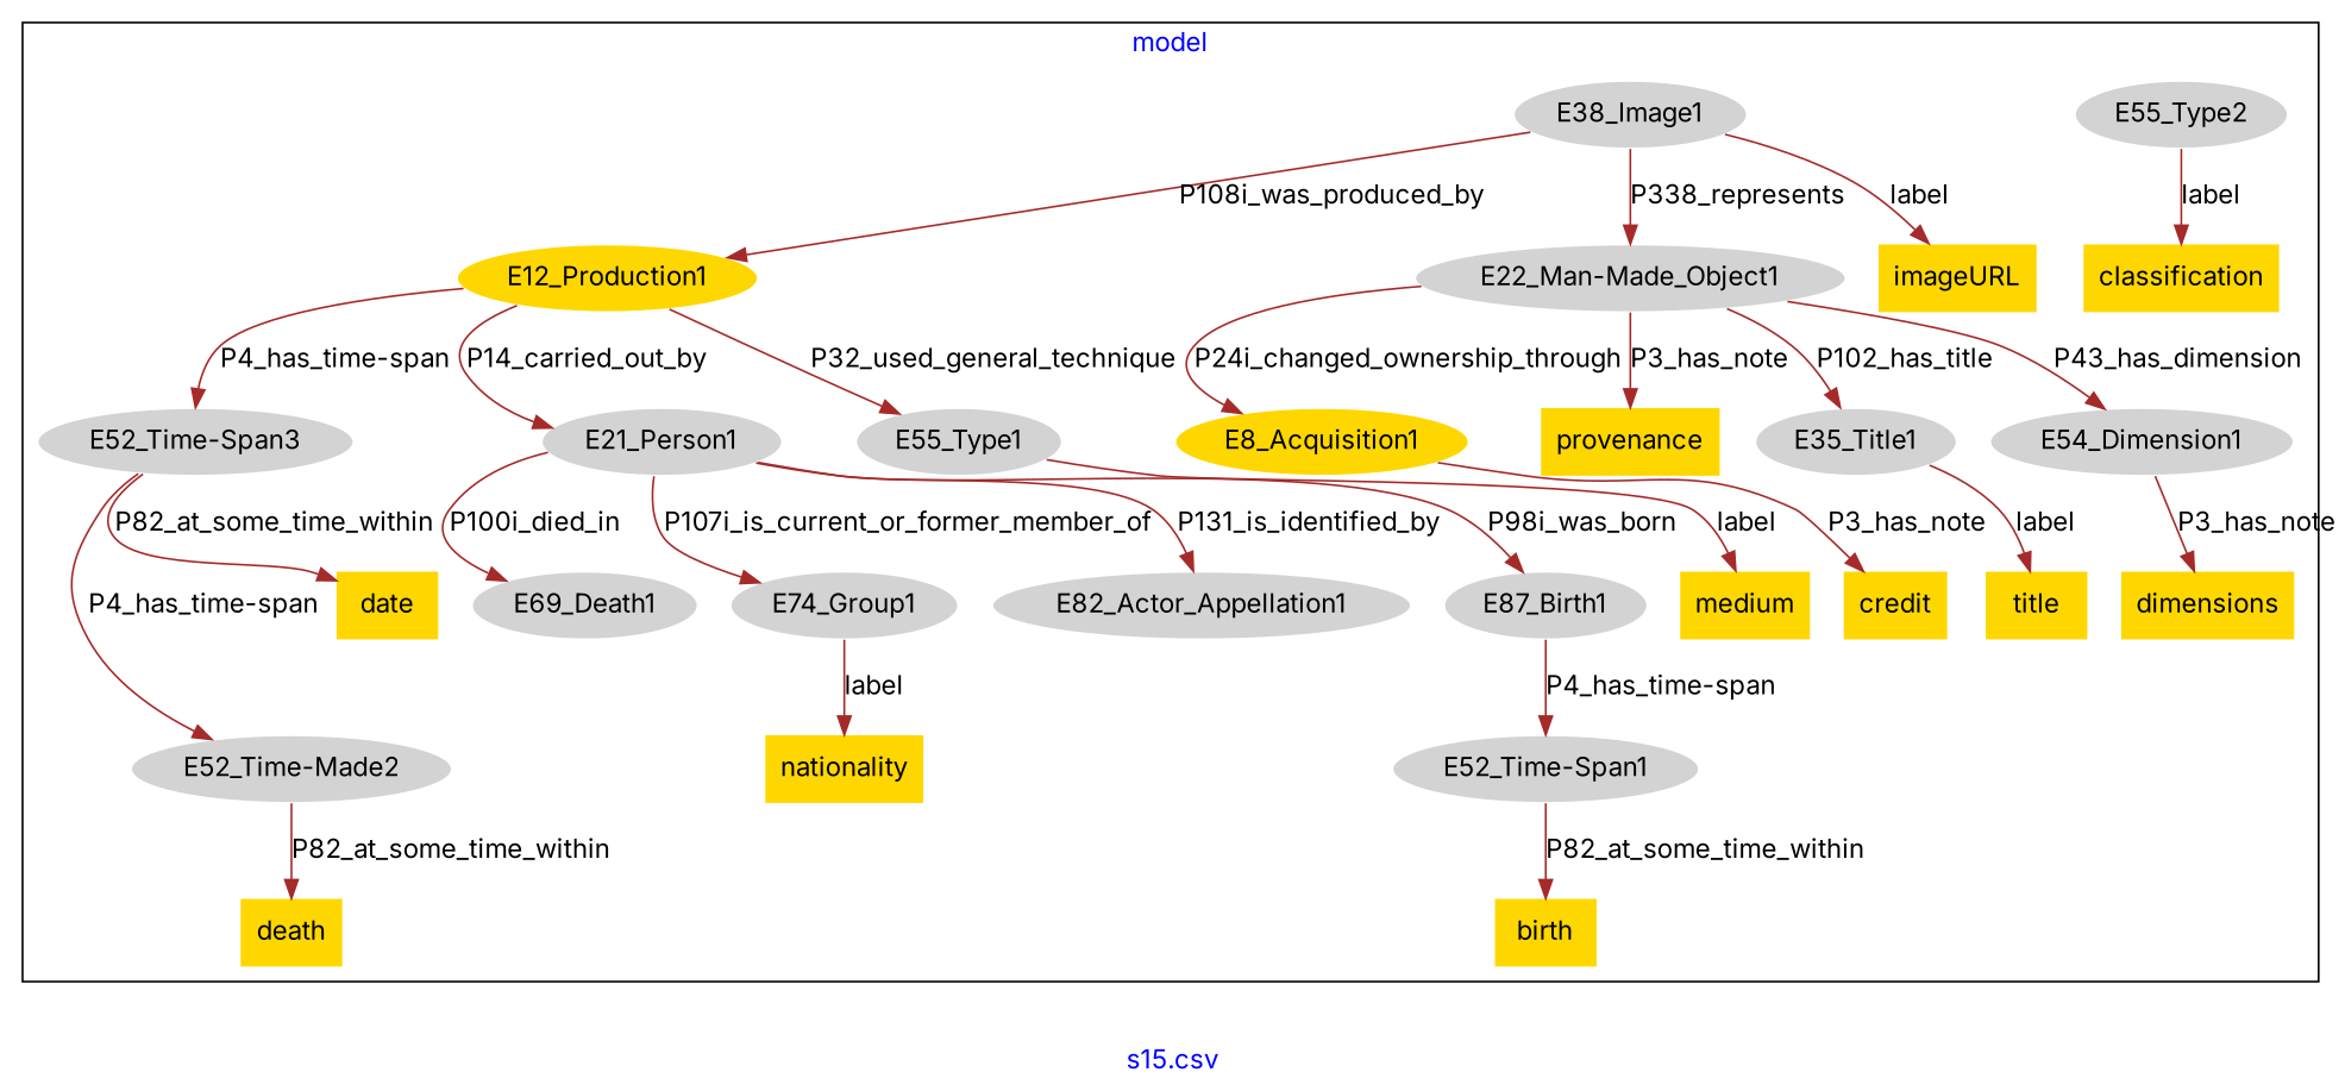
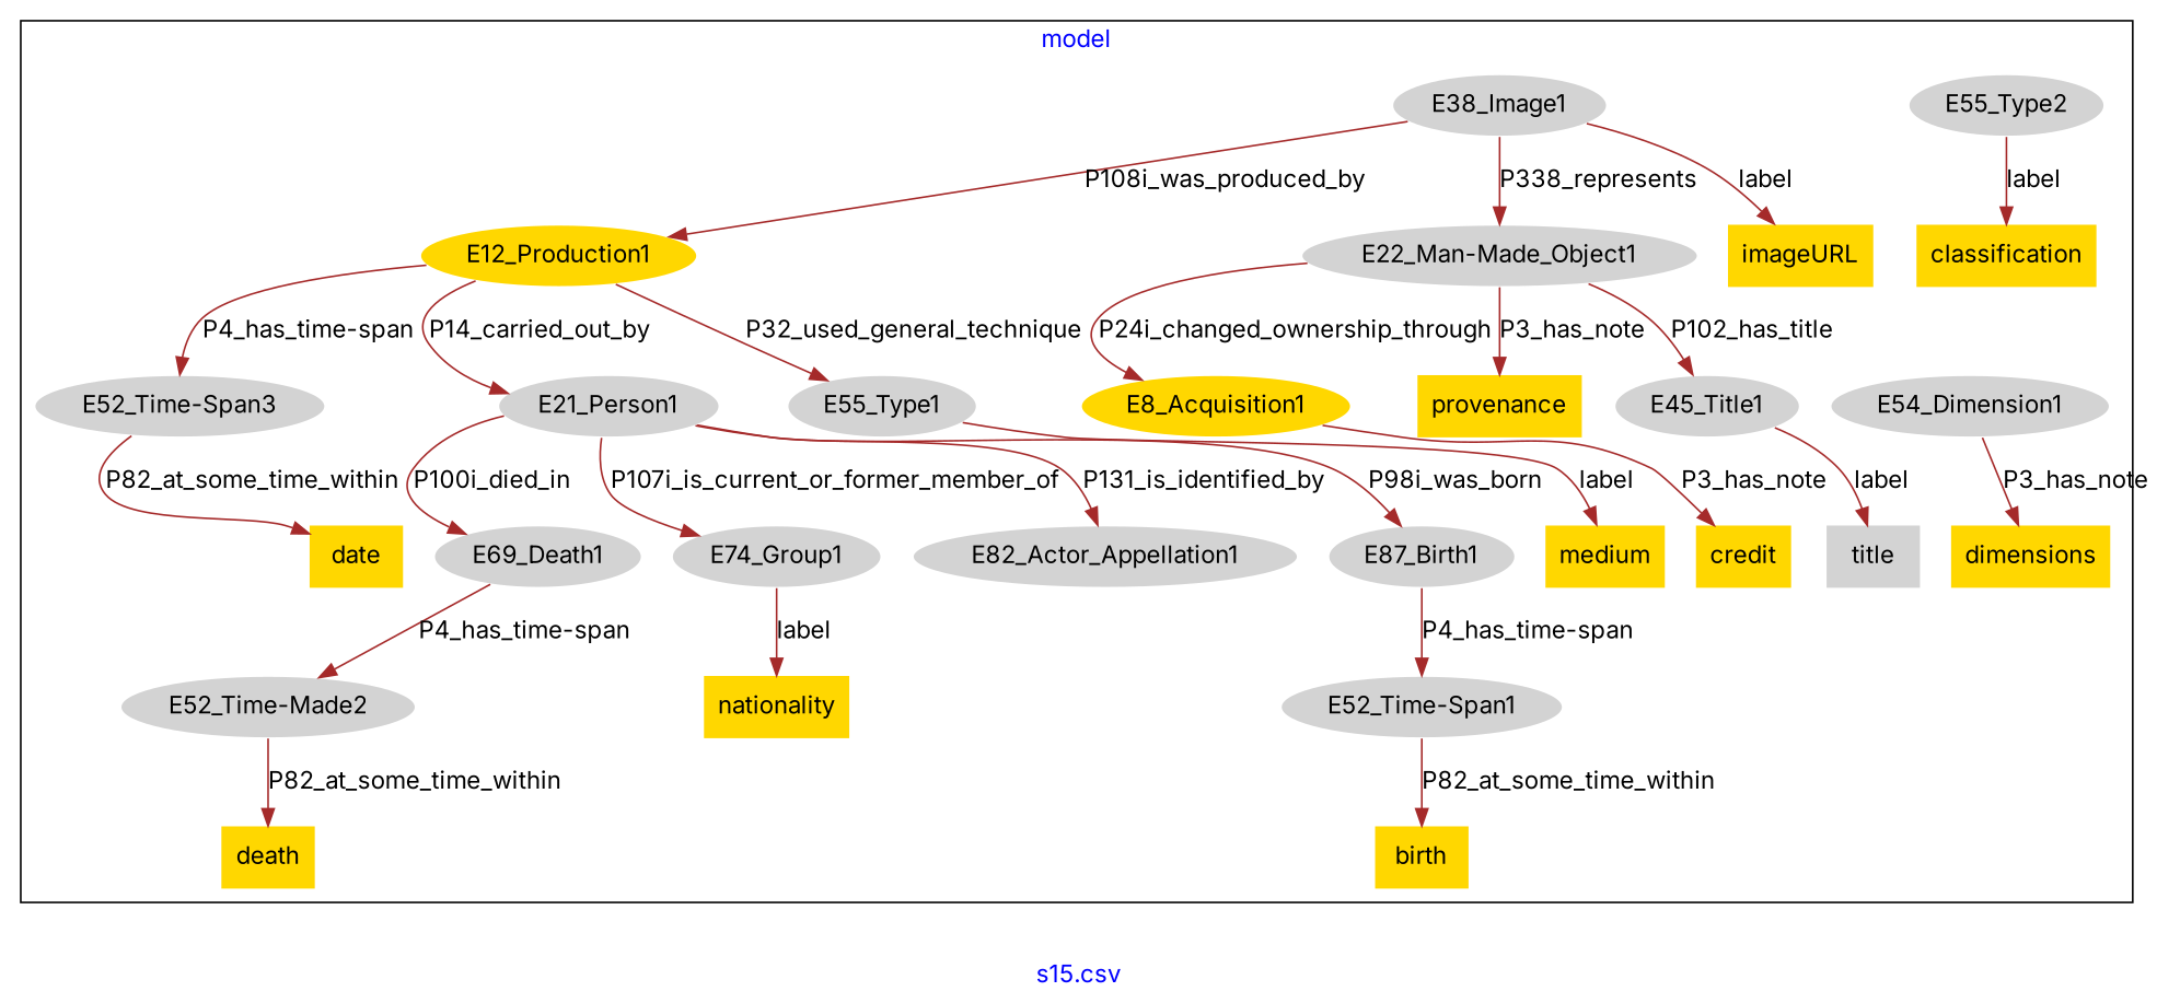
  digraph {
    fontcolor=blue
    fontname=Inter
    label="s15.csv"
    remincross=true
    node [color=white fillcolor=lightgray fontname=Inter style=filled]
    edge [color=brown fontcolor=black fontname=Inter]
    n1 [fillcolor=gold label=E12_Production1]
    n2 [label=E21_Person1]
    n3 [label="E52_Time-Span3"]
    n4 [label=E55_Type1]
    n5 [label=E87_Birth1]
    n6 [label=E69_Death1]
    n7 [label=E74_Group1]
    n8 [label=E82_Actor_Appellation1]
    n9 [label="E22_Man-Made_Object1"]
-   n10 [label=E35_Title1]
+   n10 [label=E45_Title1]
    n11 [label=E54_Dimension1]
    n12 [label=E55_Type2]
    n13 [fillcolor=gold label=E8_Acquisition1]
    n14 [label=E38_Image1]
    n15 [label="E52_Time-Span1"]
    n16 [label="E52_Time-Made2"]
    n17 [fillcolor=gold label=nationality shape=plaintext color=""]
    n18 [fillcolor=gold label=birth shape=plaintext color=""]
    n19 [fillcolor=gold label=death shape=plaintext color=""]
    n20 [fillcolor=gold label=classification shape=plaintext color=""]
    n21 [fillcolor=gold label=credit shape=plaintext color=""]
    n22 [fillcolor=gold label=imageURL shape=plaintext color=""]
    n23 [fillcolor=gold label=provenance shape=plaintext color=""]
-   n24 [fillcolor=gold label=title shape=plaintext color=""]
+   n24 [label=title shape=plaintext color=""]
    n25 [fillcolor=gold label=date shape=plaintext color=""]
    n26 [fillcolor=gold label=medium shape=plaintext color=""]
    n27 [fillcolor=gold label=dimensions shape=plaintext color=""]
    subgraph cluster_1 {
      label=model
      n1
      n2
      n3
      n4
      n5
      n6
      n7
      n8
      n9
      n10
      n11
      n12
      n13
      n14
      n15
      n16
      n17
      n18
      n19
      n20
      n21
      n22
      n23
      n24
      n25
      n26
      n27
    }
    n1 -> n2 [label=P14_carried_out_by]
    n1 -> n3 [label="P4_has_time-span"]
    n1 -> n4 [label=P32_used_general_technique]
    n2 -> n5 [label=P98i_was_born]
    n2 -> n6 [label=P100i_died_in]
    n2 -> n7 [label=P107i_is_current_or_former_member_of]
    n2 -> n8 [label=P131_is_identified_by]
    n3 -> n25 [label=P82_at_some_time_within]
    n4 -> n26 [label=label]
    n5 -> n15 [label="P4_has_time-span"]
-   n3 -> n16 [label="P4_has_time-span"]
+   n6 -> n16 [label="P4_has_time-span"]
    n7 -> n17 [label=label]
    n9 -> n10 [label=P102_has_title]
-   n9 -> n11 [label=P43_has_dimension]
    n9 -> n13 [label=P24i_changed_ownership_through]
    n9 -> n23 [label=P3_has_note]
    n10 -> n24 [label=label]
    n11 -> n27 [label=P3_has_note]
    n12 -> n20 [label=label]
    n13 -> n21 [label=P3_has_note]
    n14 -> n1 [label=P108i_was_produced_by]
    n14 -> n9 [label=P338_represents]
    n14 -> n22 [label=label]
    n15 -> n18 [label=P82_at_some_time_within]
    n16 -> n19 [label=P82_at_some_time_within]
  }
